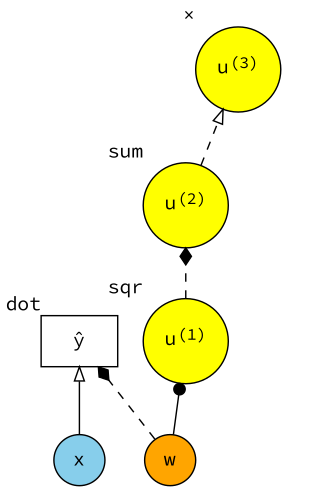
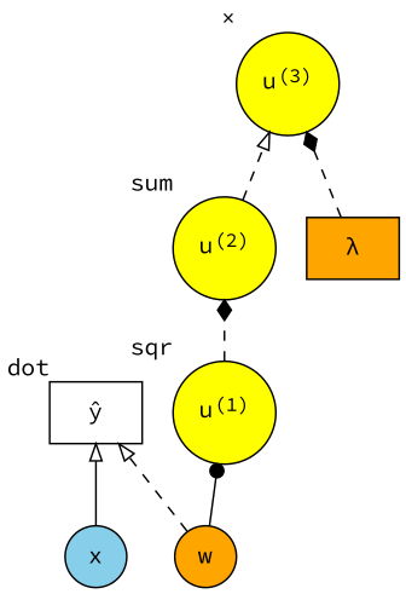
  digraph {
    fontname="Source Code Pro"
    rankdir=BT
    node [color=black fillcolor=yellow fontname="Source Code Pro" shape=circle style=filled]
    edge [arrowhead=onormal fontname="Source Code Pro" style=dashed]
    n1 [fillcolor=skyblue label=x]
    n2 [fillcolor=orange label=w]
+   n3 [fillcolor=orange label="&#955;" shape=box]
    n4 [label=<u<sup>(1)</sup>> xlabel=sqr]
    n5 [label=<u<sup>(2)</sup>> xlabel=sum]
    n6 [label=<u<sup>(3)</sup>> xlabel="&#215;"]
    n7 [fillcolor=white label="&#375;" shape=box xlabel=dot]
    subgraph sub_1 {
      n1
      n2
+     n3
      n4
      n5
      n6
      n7
    }
    n1 -> n7 [style=solid]
    n2 -> n4 [arrowhead=dot style=solid]
-   n2 -> n7 [arrowhead=diamond]
+   n2 -> n7
+   n3 -> n6 [arrowhead=diamond]
    n4 -> n5 [arrowhead=diamond]
    n5 -> n6
  }
